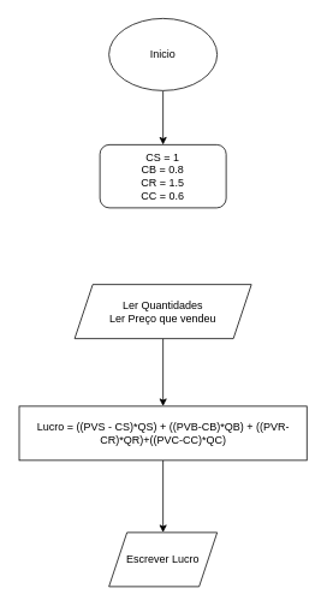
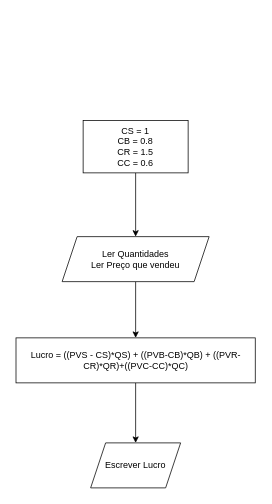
  <mxCell id="0" />
  <mxCell id="1" parent="0" />
- <mxCell id="2" value="" style="edgeStyle=orthogonalEdgeStyle;rounded=0;orthogonalLoop=1;jettySize=auto;html=1;" edge="1" parent="1" source="3" target="5"><mxGeometry relative="1" as="geometry" /></mxCell>
- <mxCell id="3" value="Inicio" style="ellipse;whiteSpace=wrap;html=1;" vertex="1" parent="1"><mxGeometry x="120" y="20" width="120" height="80" as="geometry" /></mxCell>
- <mxCell id="5" value="CS = 1&lt;div&gt;CB = 0.8&lt;/div&gt;&lt;div&gt;CR = 1.5&lt;/div&gt;&lt;div&gt;CC = 0.6&lt;/div&gt;" style="whiteSpace=wrap;html=1;rounded=1;" vertex="1" parent="1"><mxGeometry x="110" y="160" width="140" height="70" as="geometry" /></mxCell>
+ <mxCell id="4" value="" style="edgeStyle=orthogonalEdgeStyle;rounded=0;orthogonalLoop=1;jettySize=auto;html=1;" edge="1" parent="1" source="5" target="7"><mxGeometry relative="1" as="geometry" /></mxCell>
+ <mxCell id="5" value="CS = 1&lt;div&gt;CB = 0.8&lt;/div&gt;&lt;div&gt;CR = 1.5&lt;/div&gt;&lt;div&gt;CC = 0.6&lt;/div&gt;" style="rounded=0;whiteSpace=wrap;html=1;" vertex="1" parent="1"><mxGeometry x="110" y="160" width="140" height="70" as="geometry" /></mxCell>
  <mxCell id="6" value="" style="edgeStyle=orthogonalEdgeStyle;rounded=0;orthogonalLoop=1;jettySize=auto;html=1;" edge="1" parent="1" source="7" target="9"><mxGeometry relative="1" as="geometry" /></mxCell>
  <mxCell id="7" value="Ler Quantidades&lt;div&gt;Ler Preço que vendeu&lt;/div&gt;" style="shape=parallelogram;perimeter=parallelogramPerimeter;whiteSpace=wrap;html=1;fixedSize=1;rounded=0;" vertex="1" parent="1"><mxGeometry x="82" y="315" width="196" height="60" as="geometry" /></mxCell>
  <mxCell id="8" value="" style="edgeStyle=orthogonalEdgeStyle;rounded=0;orthogonalLoop=1;jettySize=auto;html=1;" edge="1" parent="1" source="9" target="10"><mxGeometry relative="1" as="geometry" /></mxCell>
  <mxCell id="9" value="Lucro = ((PVS - CS)*QS) + ((PVB-CB)*QB) + ((PVR-CR)*QR)+((PVC-CC)*QC)" style="whiteSpace=wrap;html=1;rounded=0;" vertex="1" parent="1"><mxGeometry x="20.5" y="450" width="319" height="60" as="geometry" /></mxCell>
  <mxCell id="10" value="Escrever Lucro" style="shape=parallelogram;perimeter=parallelogramPerimeter;whiteSpace=wrap;html=1;fixedSize=1;rounded=0;" vertex="1" parent="1"><mxGeometry x="120" y="590" width="120" height="60" as="geometry" /></mxCell>
